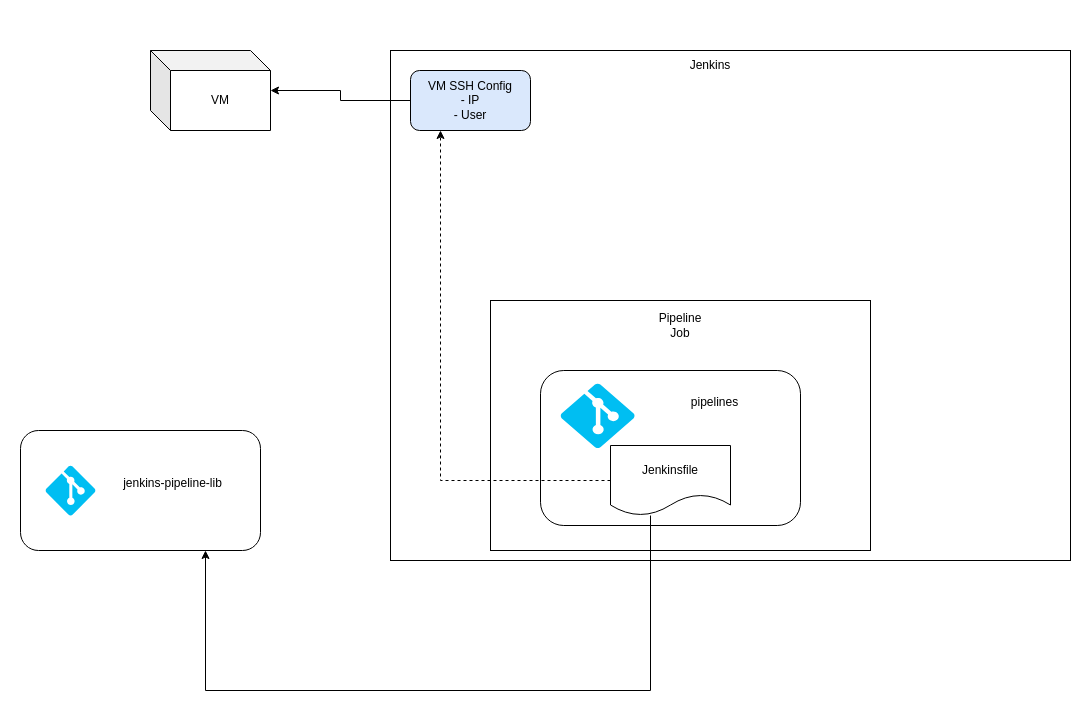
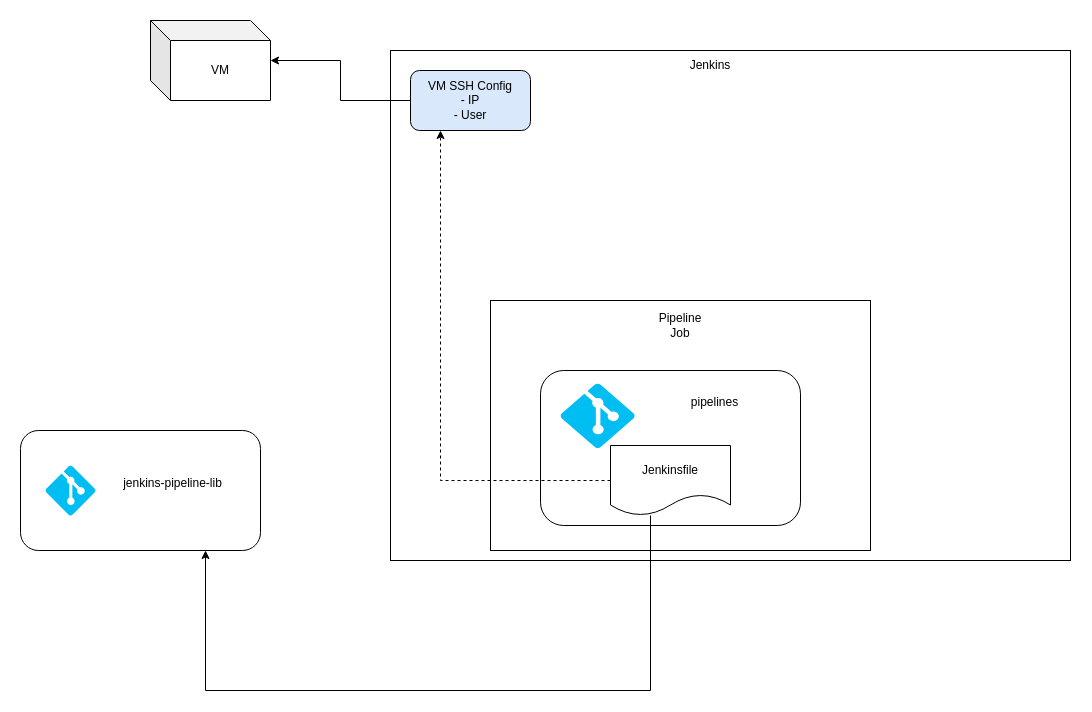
  <mxCell id="0" />
  <mxCell id="1" parent="0" />
  <mxCell id="2" value="" style="rounded=0;whiteSpace=wrap;html=1;" parent="1" vertex="1"><mxGeometry x="390" y="50" width="680" height="510" as="geometry" /></mxCell>
  <mxCell id="3" style="edgeStyle=orthogonalEdgeStyle;rounded=0;orthogonalLoop=1;jettySize=auto;html=1;" parent="1" source="4" target="15" edge="1"><mxGeometry relative="1" as="geometry" /></mxCell>
  <mxCell id="4" value="VM SSH Config&lt;br&gt;- IP&lt;br&gt;- User" style="rounded=1;whiteSpace=wrap;html=1;fillColor=#dae8fc;" parent="1" vertex="1"><mxGeometry x="410" y="70" width="120" height="60" as="geometry" /></mxCell>
  <mxCell id="5" value="" style="rounded=0;whiteSpace=wrap;html=1;" parent="1" vertex="1"><mxGeometry x="490" y="300" width="380" height="250" as="geometry" /></mxCell>
  <mxCell id="6" value="" style="group" parent="1" vertex="1" connectable="0"><mxGeometry x="540" y="370" width="260" height="155" as="geometry" /></mxCell>
  <mxCell id="7" value="" style="rounded=1;whiteSpace=wrap;html=1;" parent="6" vertex="1"><mxGeometry width="260" height="155" as="geometry" /></mxCell>
  <mxCell id="8" value="" style="verticalLabelPosition=bottom;html=1;verticalAlign=top;align=center;strokeColor=none;fillColor=#00BEF2;shape=mxgraph.azure.git_repository;" parent="6" vertex="1"><mxGeometry x="20.003" y="12.998" width="74.286" height="64.583" as="geometry" /></mxCell>
  <mxCell id="9" value="pipelines" style="text;html=1;strokeColor=none;fillColor=none;align=center;verticalAlign=middle;whiteSpace=wrap;rounded=0;" parent="6" vertex="1"><mxGeometry x="130.003" y="12.995" width="89.143" height="38.75" as="geometry" /></mxCell>
  <mxCell id="10" value="Jenkinsfile" style="shape=document;whiteSpace=wrap;html=1;boundedLbl=1;" parent="6" vertex="1"><mxGeometry x="70" y="75" width="120" height="70" as="geometry" /></mxCell>
  <mxCell id="11" style="edgeStyle=orthogonalEdgeStyle;rounded=0;orthogonalLoop=1;jettySize=auto;html=1;" parent="1" source="10" target="17" edge="1"><mxGeometry relative="1" as="geometry"><Array as="points"><mxPoint x="650" y="690" /><mxPoint x="205" y="690" /></Array></mxGeometry></mxCell>
  <mxCell id="12" style="edgeStyle=orthogonalEdgeStyle;rounded=0;orthogonalLoop=1;jettySize=auto;html=1;dashed=1;" parent="1" source="10" target="4" edge="1"><mxGeometry relative="1" as="geometry"><Array as="points"><mxPoint x="440" y="480" /></Array></mxGeometry></mxCell>
  <mxCell id="13" value="Jenkins" style="text;html=1;strokeColor=none;fillColor=none;align=center;verticalAlign=middle;whiteSpace=wrap;rounded=0;" parent="1" vertex="1"><mxGeometry x="680" y="50" width="60" height="30" as="geometry" /></mxCell>
  <mxCell id="14" value="Pipeline Job" style="text;html=1;strokeColor=none;fillColor=none;align=center;verticalAlign=middle;whiteSpace=wrap;rounded=0;" parent="1" vertex="1"><mxGeometry x="650" y="310" width="60" height="30" as="geometry" /></mxCell>
- <mxCell id="15" value="VM" style="shape=cube;whiteSpace=wrap;html=1;boundedLbl=1;backgroundOutline=1;darkOpacity=0.05;darkOpacity2=0.1;" parent="1" vertex="1"><mxGeometry x="150" y="50" width="120" height="80" as="geometry" /></mxCell>
+ <mxCell id="15" value="VM" style="shape=cube;whiteSpace=wrap;html=1;boundedLbl=1;backgroundOutline=1;darkOpacity=0.05;darkOpacity2=0.1;" parent="1" vertex="1"><mxGeometry x="150" y="20" width="120" height="80" as="geometry" /></mxCell>
  <mxCell id="16" value="" style="group" parent="1" vertex="1" connectable="0"><mxGeometry x="20" y="430" width="240" height="120" as="geometry" /></mxCell>
  <mxCell id="17" value="" style="rounded=1;whiteSpace=wrap;html=1;" parent="16" vertex="1"><mxGeometry width="240" height="120" as="geometry" /></mxCell>
  <mxCell id="18" value="" style="verticalLabelPosition=bottom;html=1;verticalAlign=top;align=center;strokeColor=none;fillColor=#00BEF2;shape=mxgraph.azure.git_repository;" parent="16" vertex="1"><mxGeometry x="25" y="35" width="50" height="50" as="geometry" /></mxCell>
  <mxCell id="19" value="jenkins-pipeline-lib" style="text;html=1;strokeColor=none;fillColor=none;align=center;verticalAlign=middle;whiteSpace=wrap;rounded=0;" parent="16" vertex="1"><mxGeometry x="95" y="30" width="115" height="45" as="geometry" /></mxCell>
